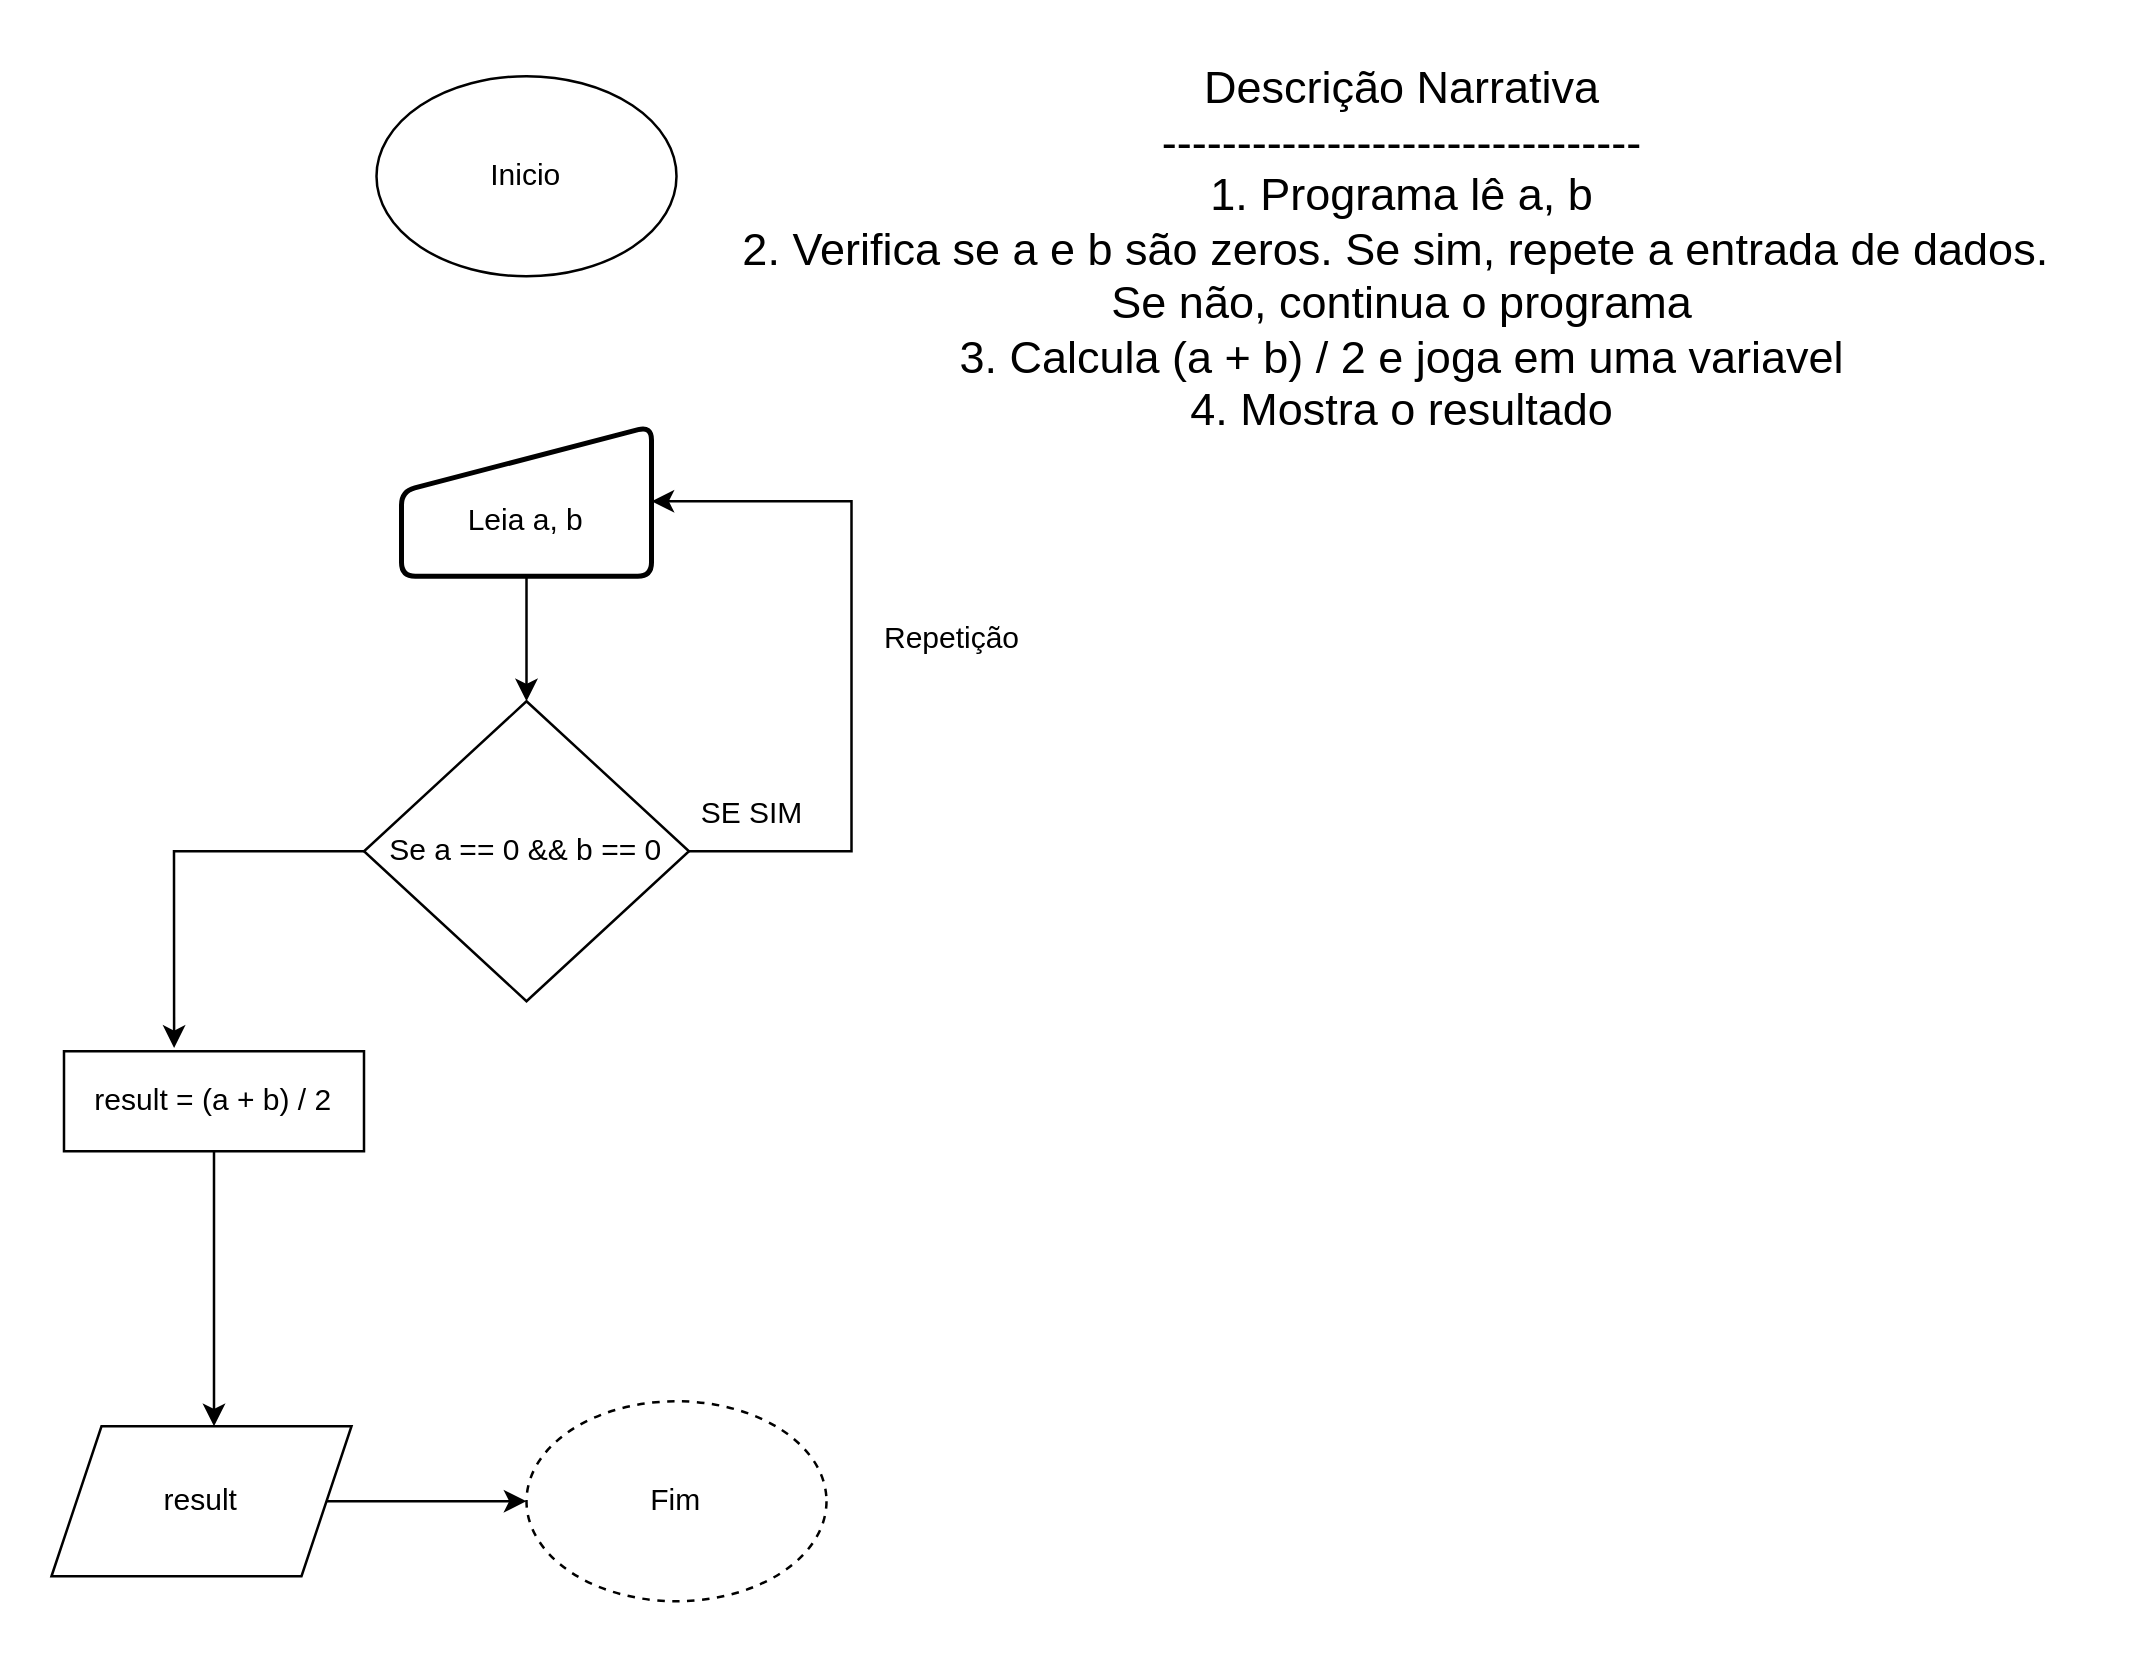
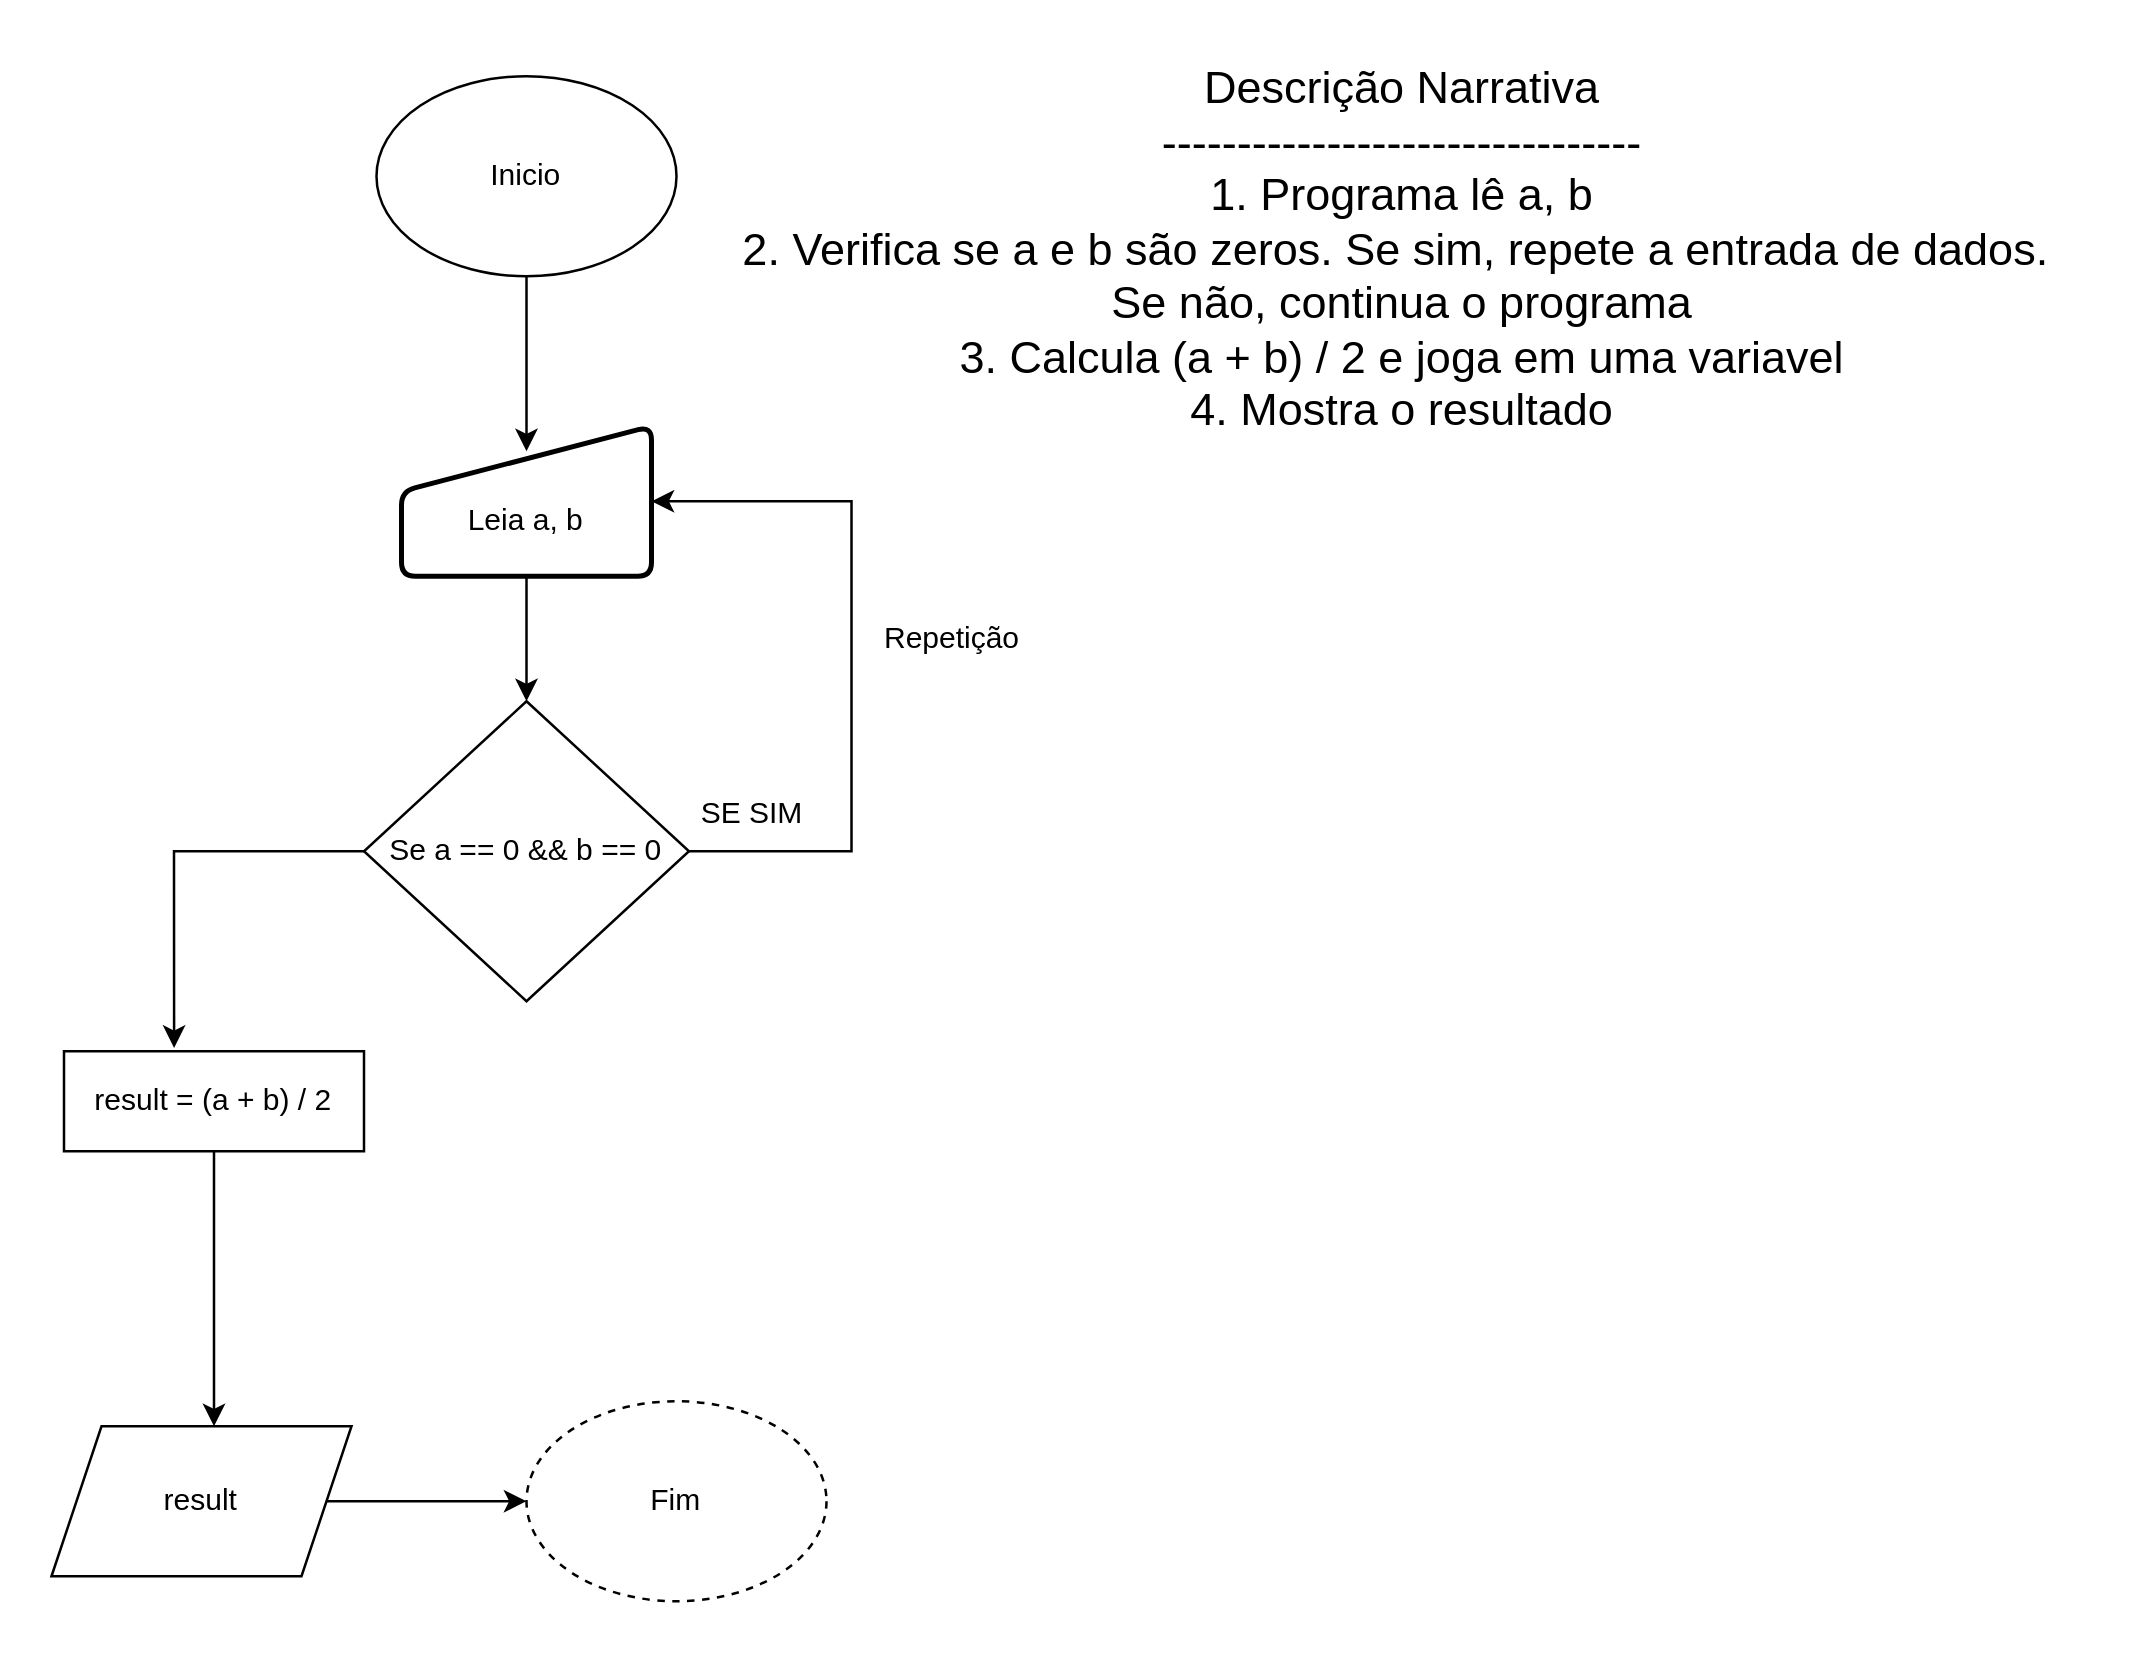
  <mxCell id="0" />
  <mxCell id="1" parent="0" />
  <mxCell id="2" value="Inicio" style="ellipse;whiteSpace=wrap;html=1;" vertex="1" parent="1"><mxGeometry x="150" y="30" width="120" height="80" as="geometry" /></mxCell>
  <mxCell id="3" style="edgeStyle=orthogonalEdgeStyle;rounded=0;orthogonalLoop=1;jettySize=auto;html=1;entryX=0.5;entryY=0;entryDx=0;entryDy=0;" edge="1" parent="1" source="4" target="7"><mxGeometry relative="1" as="geometry" /></mxCell>
  <mxCell id="4" value="&lt;div&gt;&lt;br&gt;&lt;/div&gt;Leia a, b" style="html=1;strokeWidth=2;shape=manualInput;whiteSpace=wrap;rounded=1;size=26;arcSize=11;" vertex="1" parent="1"><mxGeometry x="160" y="170" width="100" height="60" as="geometry" /></mxCell>
+ <mxCell id="5" style="edgeStyle=orthogonalEdgeStyle;rounded=0;orthogonalLoop=1;jettySize=auto;html=1;entryX=0.5;entryY=0.167;entryDx=0;entryDy=0;entryPerimeter=0;" edge="1" parent="1" source="2" target="4"><mxGeometry relative="1" as="geometry" /></mxCell>
  <mxCell id="6" style="edgeStyle=orthogonalEdgeStyle;rounded=0;orthogonalLoop=1;jettySize=auto;html=1;entryX=1;entryY=0.5;entryDx=0;entryDy=0;" edge="1" parent="1" source="7" target="4"><mxGeometry relative="1" as="geometry"><Array as="points"><mxPoint x="340" y="340" /><mxPoint x="340" y="200" /></Array></mxGeometry></mxCell>
  <mxCell id="7" value="Se a == 0 &amp;amp;&amp;amp; b == 0" style="rhombus;whiteSpace=wrap;html=1;" vertex="1" parent="1"><mxGeometry x="145" y="280" width="130" height="120" as="geometry" /></mxCell>
  <mxCell id="8" value="Repetição" style="text;html=1;align=center;verticalAlign=middle;resizable=0;points=[];autosize=1;strokeColor=none;fillColor=none;" vertex="1" parent="1"><mxGeometry x="340" y="240" width="80" height="30" as="geometry" /></mxCell>
  <mxCell id="9" value="SE SIM" style="text;html=1;align=center;verticalAlign=middle;resizable=0;points=[];autosize=1;strokeColor=none;fillColor=none;" vertex="1" parent="1"><mxGeometry x="270" y="310" width="60" height="30" as="geometry" /></mxCell>
  <mxCell id="10" style="edgeStyle=orthogonalEdgeStyle;rounded=0;orthogonalLoop=1;jettySize=auto;html=1;" edge="1" parent="1" source="11"><mxGeometry relative="1" as="geometry"><mxPoint x="85" y="570" as="targetPoint" /></mxGeometry></mxCell>
  <mxCell id="11" value="result = (a + b) / 2" style="rounded=0;whiteSpace=wrap;html=1;" vertex="1" parent="1"><mxGeometry x="25" y="420" width="120" height="40" as="geometry" /></mxCell>
  <mxCell id="12" style="edgeStyle=orthogonalEdgeStyle;rounded=0;orthogonalLoop=1;jettySize=auto;html=1;entryX=0.367;entryY=-0.033;entryDx=0;entryDy=0;entryPerimeter=0;" edge="1" parent="1" source="7" target="11"><mxGeometry relative="1" as="geometry"><Array as="points"><mxPoint x="69" y="340" /></Array></mxGeometry></mxCell>
  <mxCell id="13" style="edgeStyle=orthogonalEdgeStyle;rounded=0;orthogonalLoop=1;jettySize=auto;html=1;" edge="1" parent="1" source="14" target="15"><mxGeometry relative="1" as="geometry" /></mxCell>
  <mxCell id="14" value="result" style="shape=parallelogram;perimeter=parallelogramPerimeter;whiteSpace=wrap;html=1;fixedSize=1;" vertex="1" parent="1"><mxGeometry y="570" width="120" height="60" as="geometry" x="20" /></mxCell>
  <mxCell id="15" value="Fim" style="ellipse;whiteSpace=wrap;html=1;dashed=1;" vertex="1" parent="1"><mxGeometry x="210" y="560" width="120" height="80" as="geometry" /></mxCell>
  <mxCell id="16" value="Descrição Narrativa&lt;div&gt;--------------------------------&lt;/div&gt;&lt;div&gt;1. Programa lê a, b&lt;/div&gt;&lt;div&gt;2. Verifica se a e b são zeros. Se sim, repete a entrada de dados.&amp;nbsp;&lt;/div&gt;&lt;div&gt;Se não, continua o programa&lt;/div&gt;&lt;div&gt;3. Calcula (a + b) / 2 e joga em uma variavel&lt;/div&gt;&lt;div&gt;4. Mostra o resultado&lt;/div&gt;" style="text;html=1;align=center;verticalAlign=middle;resizable=0;points=[];autosize=1;strokeColor=none;fillColor=none;fontSize=18;" vertex="1" parent="1"><mxGeometry x="285" y="20" width="550" height="160" as="geometry" /></mxCell>
